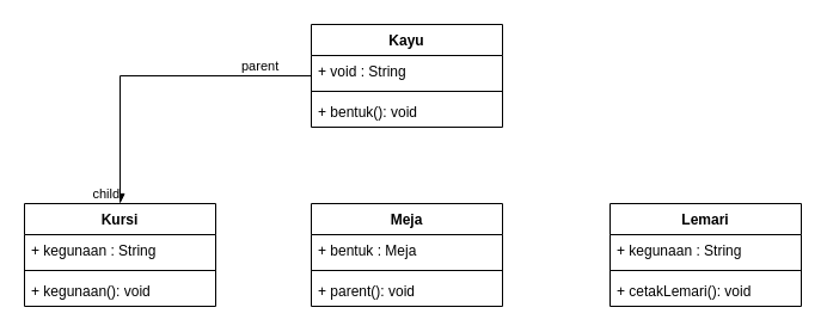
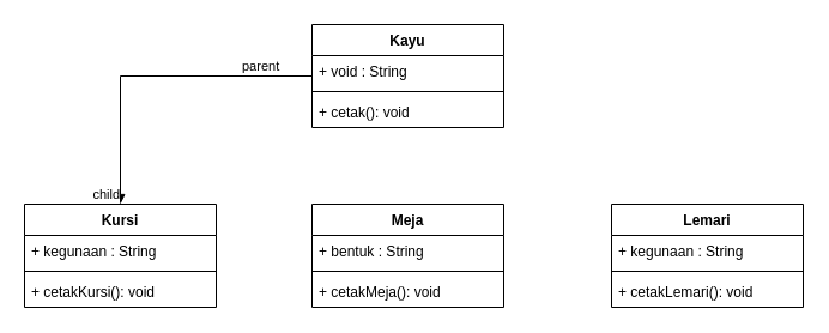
  <mxCell id="0" />
  <mxCell id="1" parent="0" />
  <mxCell id="2" value="Kayu" style="swimlane;fontStyle=1;align=center;verticalAlign=top;childLayout=stackLayout;horizontal=1;startSize=26;horizontalStack=0;resizeParent=1;resizeParentMax=0;resizeLast=0;collapsible=1;marginBottom=0;" vertex="1" parent="1"><mxGeometry x="260" y="20" width="160" height="86" as="geometry" /></mxCell>
  <mxCell id="3" value="+ void : String" style="text;strokeColor=none;fillColor=none;align=left;verticalAlign=top;spacingLeft=4;spacingRight=4;overflow=hidden;rotatable=0;points=[[0,0.5],[1,0.5]];portConstraint=eastwest;" vertex="1" parent="2"><mxGeometry y="26" width="160" height="26" as="geometry" /></mxCell>
  <mxCell id="4" value="" style="line;strokeWidth=1;fillColor=none;align=left;verticalAlign=middle;spacingTop=-1;spacingLeft=3;spacingRight=3;rotatable=0;labelPosition=right;points=[];portConstraint=eastwest;" vertex="1" parent="2"><mxGeometry y="52" width="160" height="8" as="geometry" /></mxCell>
- <mxCell id="5" value="+ bentuk(): void" style="text;strokeColor=none;fillColor=none;align=left;verticalAlign=top;spacingLeft=4;spacingRight=4;overflow=hidden;rotatable=0;points=[[0,0.5],[1,0.5]];portConstraint=eastwest;" vertex="1" parent="2"><mxGeometry y="60" width="160" height="26" as="geometry" /></mxCell>
+ <mxCell id="5" value="+ cetak(): void" style="text;strokeColor=none;fillColor=none;align=left;verticalAlign=top;spacingLeft=4;spacingRight=4;overflow=hidden;rotatable=0;points=[[0,0.5],[1,0.5]];portConstraint=eastwest;" vertex="1" parent="2"><mxGeometry y="60" width="160" height="26" as="geometry" /></mxCell>
  <mxCell id="6" value="Kursi" style="swimlane;fontStyle=1;align=center;verticalAlign=top;childLayout=stackLayout;horizontal=1;startSize=26;horizontalStack=0;resizeParent=1;resizeParentMax=0;resizeLast=0;collapsible=1;marginBottom=0;" vertex="1" parent="1"><mxGeometry x="20" y="170" width="160" height="86" as="geometry" /></mxCell>
  <mxCell id="7" value="+ kegunaan : String" style="text;strokeColor=none;fillColor=none;align=left;verticalAlign=top;spacingLeft=4;spacingRight=4;overflow=hidden;rotatable=0;points=[[0,0.5],[1,0.5]];portConstraint=eastwest;" vertex="1" parent="6"><mxGeometry y="26" width="160" height="26" as="geometry" /></mxCell>
  <mxCell id="8" value="" style="line;strokeWidth=1;fillColor=none;align=left;verticalAlign=middle;spacingTop=-1;spacingLeft=3;spacingRight=3;rotatable=0;labelPosition=right;points=[];portConstraint=eastwest;" vertex="1" parent="6"><mxGeometry y="52" width="160" height="8" as="geometry" /></mxCell>
- <mxCell id="9" value="+ kegunaan(): void" style="text;strokeColor=none;fillColor=none;align=left;verticalAlign=top;spacingLeft=4;spacingRight=4;overflow=hidden;rotatable=0;points=[[0,0.5],[1,0.5]];portConstraint=eastwest;" vertex="1" parent="6"><mxGeometry y="60" width="160" height="26" as="geometry" /></mxCell>
+ <mxCell id="9" value="+ cetakKursi(): void" style="text;strokeColor=none;fillColor=none;align=left;verticalAlign=top;spacingLeft=4;spacingRight=4;overflow=hidden;rotatable=0;points=[[0,0.5],[1,0.5]];portConstraint=eastwest;" vertex="1" parent="6"><mxGeometry y="60" width="160" height="26" as="geometry" /></mxCell>
  <mxCell id="10" value="Meja" style="swimlane;fontStyle=1;align=center;verticalAlign=top;childLayout=stackLayout;horizontal=1;startSize=26;horizontalStack=0;resizeParent=1;resizeParentMax=0;resizeLast=0;collapsible=1;marginBottom=0;" vertex="1" parent="1"><mxGeometry x="260" y="170" width="160" height="86" as="geometry" /></mxCell>
- <mxCell id="11" value="+ bentuk : Meja" style="text;strokeColor=none;fillColor=none;align=left;verticalAlign=top;spacingLeft=4;spacingRight=4;overflow=hidden;rotatable=0;points=[[0,0.5],[1,0.5]];portConstraint=eastwest;" vertex="1" parent="10"><mxGeometry y="26" width="160" height="26" as="geometry" /></mxCell>
+ <mxCell id="11" value="+ bentuk : String" style="text;strokeColor=none;fillColor=none;align=left;verticalAlign=top;spacingLeft=4;spacingRight=4;overflow=hidden;rotatable=0;points=[[0,0.5],[1,0.5]];portConstraint=eastwest;" vertex="1" parent="10"><mxGeometry y="26" width="160" height="26" as="geometry" /></mxCell>
  <mxCell id="12" value="" style="line;strokeWidth=1;fillColor=none;align=left;verticalAlign=middle;spacingTop=-1;spacingLeft=3;spacingRight=3;rotatable=0;labelPosition=right;points=[];portConstraint=eastwest;" vertex="1" parent="10"><mxGeometry y="52" width="160" height="8" as="geometry" /></mxCell>
- <mxCell id="13" value="+ parent(): void" style="text;strokeColor=none;fillColor=none;align=left;verticalAlign=top;spacingLeft=4;spacingRight=4;overflow=hidden;rotatable=0;points=[[0,0.5],[1,0.5]];portConstraint=eastwest;" vertex="1" parent="10"><mxGeometry y="60" width="160" height="26" as="geometry" /></mxCell>
+ <mxCell id="13" value="+ cetakMeja(): void" style="text;strokeColor=none;fillColor=none;align=left;verticalAlign=top;spacingLeft=4;spacingRight=4;overflow=hidden;rotatable=0;points=[[0,0.5],[1,0.5]];portConstraint=eastwest;" vertex="1" parent="10"><mxGeometry y="60" width="160" height="26" as="geometry" /></mxCell>
  <mxCell id="14" value="Lemari" style="swimlane;fontStyle=1;align=center;verticalAlign=top;childLayout=stackLayout;horizontal=1;startSize=26;horizontalStack=0;resizeParent=1;resizeParentMax=0;resizeLast=0;collapsible=1;marginBottom=0;" vertex="1" parent="1"><mxGeometry x="510" y="170" width="160" height="86" as="geometry" /></mxCell>
  <mxCell id="15" value="+ kegunaan : String" style="text;strokeColor=none;fillColor=none;align=left;verticalAlign=top;spacingLeft=4;spacingRight=4;overflow=hidden;rotatable=0;points=[[0,0.5],[1,0.5]];portConstraint=eastwest;" vertex="1" parent="14"><mxGeometry y="26" width="160" height="26" as="geometry" /></mxCell>
  <mxCell id="16" value="" style="line;strokeWidth=1;fillColor=none;align=left;verticalAlign=middle;spacingTop=-1;spacingLeft=3;spacingRight=3;rotatable=0;labelPosition=right;points=[];portConstraint=eastwest;" vertex="1" parent="14"><mxGeometry y="52" width="160" height="8" as="geometry" /></mxCell>
  <mxCell id="17" value="+ cetakLemari(): void" style="text;strokeColor=none;fillColor=none;align=left;verticalAlign=top;spacingLeft=4;spacingRight=4;overflow=hidden;rotatable=0;points=[[0,0.5],[1,0.5]];portConstraint=eastwest;" vertex="1" parent="14"><mxGeometry y="60" width="160" height="26" as="geometry" /></mxCell>
  <mxCell id="18" value="" style="endArrow=block;html=1;edgeStyle=orthogonalEdgeStyle;rounded=0;" edge="1" parent="1" source="2" target="6"><mxGeometry relative="1" as="geometry"><mxPoint x="440" y="83" as="sourcePoint" /><mxPoint x="630" y="150" as="targetPoint" /></mxGeometry></mxCell>
  <mxCell id="19" value="parent" style="edgeLabel;resizable=0;html=1;align=left;verticalAlign=bottom;" connectable="0" vertex="1" parent="18"><mxGeometry x="-1" relative="1" as="geometry"><mxPoint x="-60" as="offset" /></mxGeometry></mxCell>
  <mxCell id="20" value="child" style="edgeLabel;resizable=0;html=1;align=right;verticalAlign=bottom;" connectable="0" vertex="1" parent="18"><mxGeometry x="1" relative="1" as="geometry" /></mxCell>
